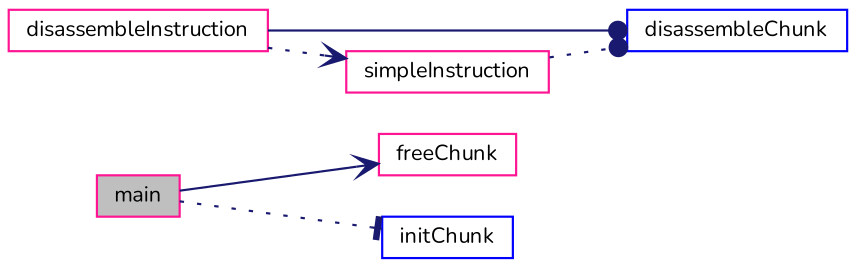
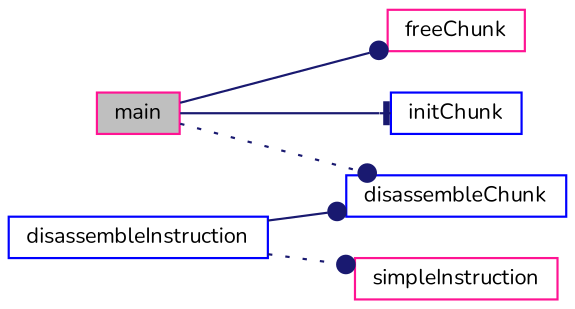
  digraph {
    fontname=Nunito
    rankdir=LR
    node [color=deeppink fillcolor=white fontname=Nunito fontsize=10 shape=record style=filled]
    edge [arrowhead=dot color=midnightblue fontname=Nunito fontsize=10 labelfontname=Helvetica labelfontsize=10 style=solid]
    n1 [fillcolor=grey75 fontcolor=black height=0.2 label=main width=0.4]
    n2 [color=blue height=0.2 label=disassembleChunk width=0.4]
    n3 [height=0.2 label=freeChunk width=0.4]
    n4 [color=blue height=0.2 label=initChunk width=0.4]
-   n5 [height=0.2 label=disassembleInstruction width=0.4]
+   n5 [color=blue height=0.2 label=disassembleInstruction width=0.4]
    n6 [height=0.2 label=simpleInstruction width=0.4]
-   n6 -> n2 [style=dotted]
-   n1 -> n3 [arrowhead=vee]
-   n1 -> n4 [arrowhead=tee style=dotted]
+   n1 -> n2 [style=dotted]
+   n1 -> n3
+   n1 -> n4 [arrowhead=tee]
    n5 -> n2
-   n5 -> n6 [arrowhead=vee style=dotted]
+   n5 -> n6 [style=dotted]
  }
